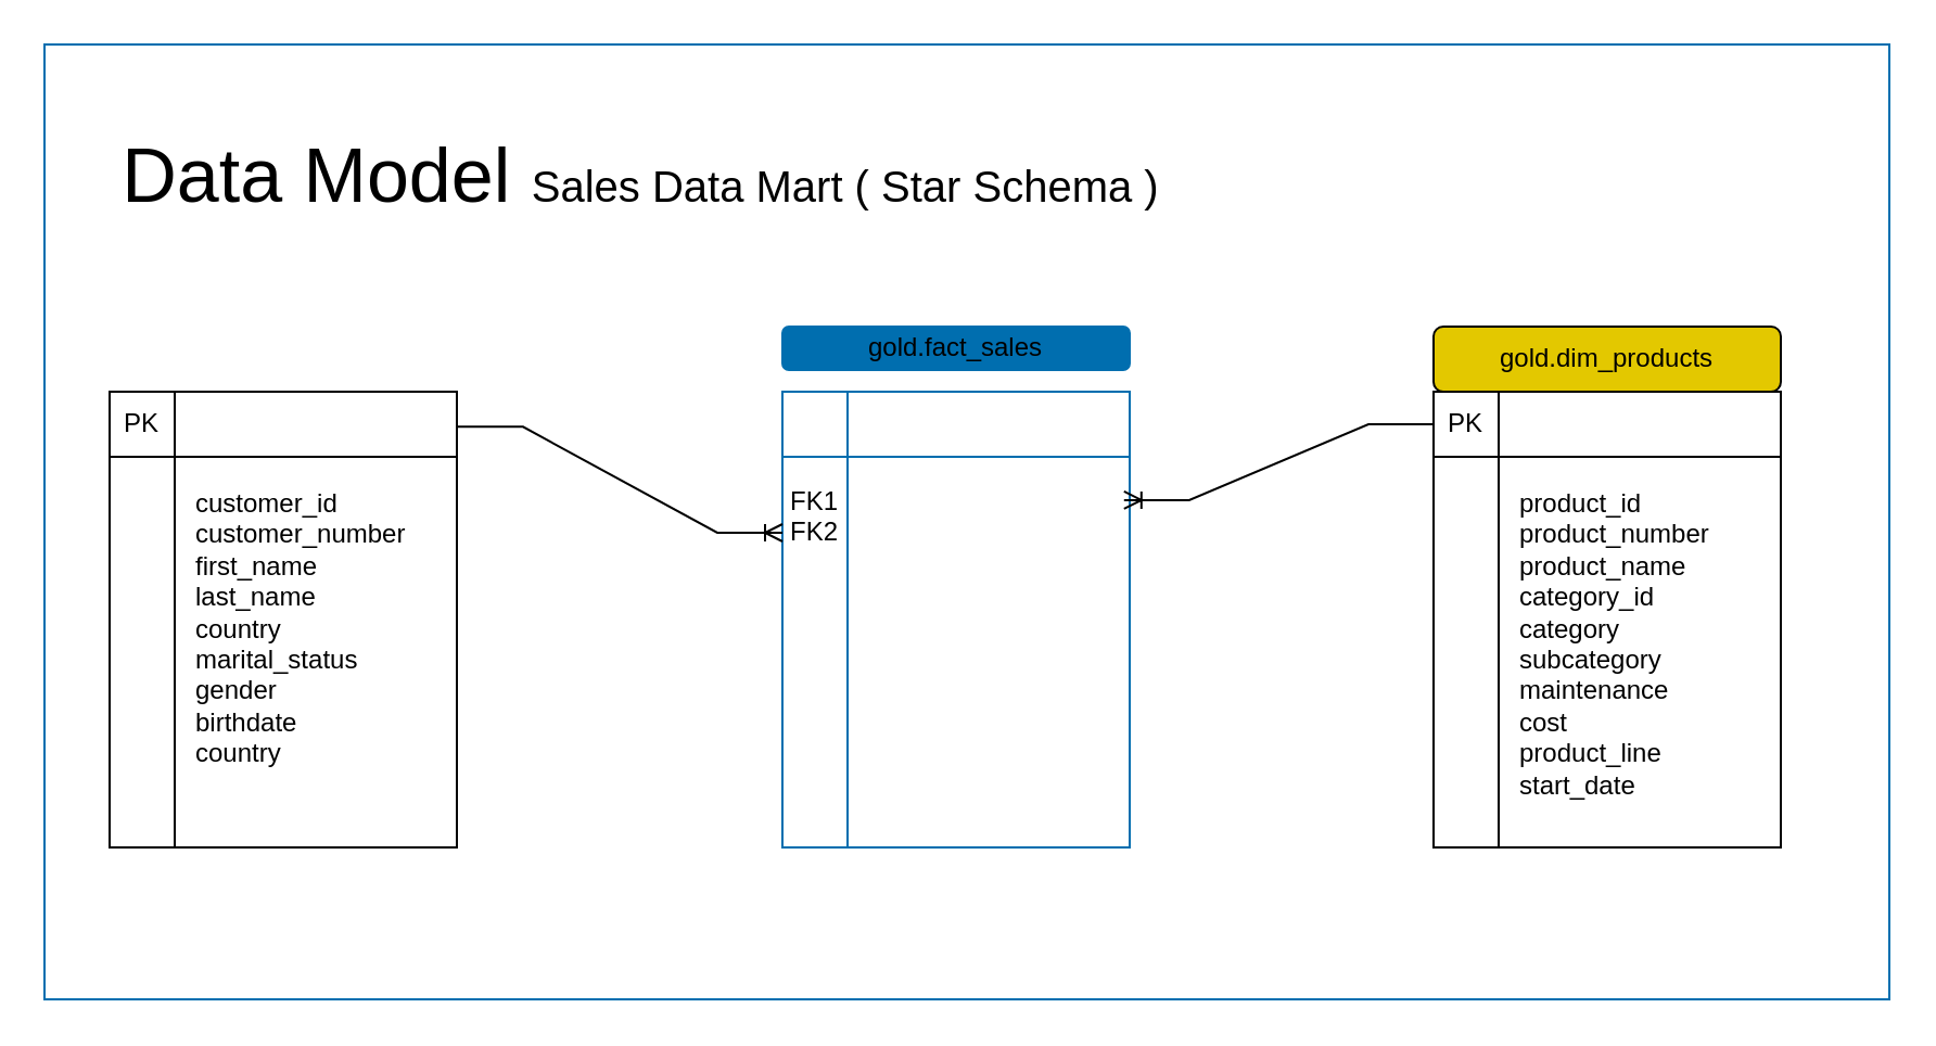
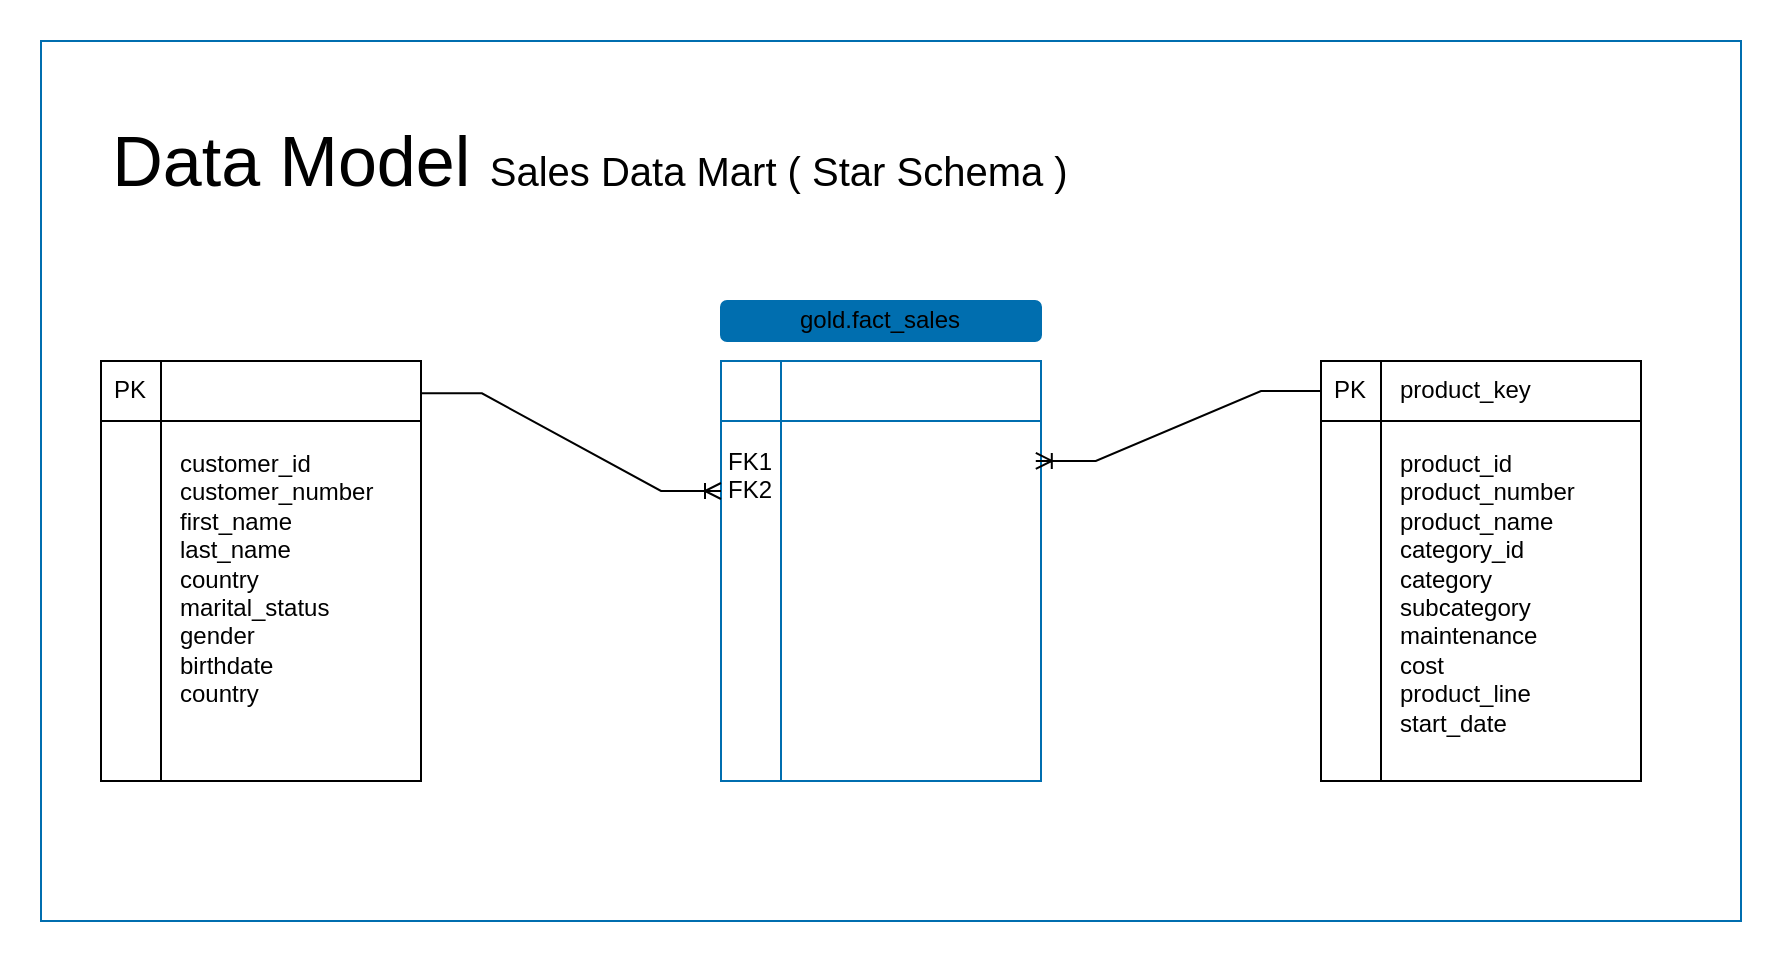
  <mxCell id="0" />
  <mxCell id="1" parent="0" />
  <mxCell id="2" value="" style="rounded=0;whiteSpace=wrap;html=1;strokeColor=light-dark(#006EAF, #7fc7f0);" vertex="1" parent="1"><mxGeometry x="20" y="20" width="850" height="440" as="geometry" /></mxCell>
  <mxCell id="3" value="&lt;font style=&quot;font-size: 35px;&quot;&gt;Data Model &lt;/font&gt;&lt;font style=&quot;font-size: 20px;&quot;&gt;Sales Data Mart ( Star Schema )&lt;/font&gt;" style="rounded=0;whiteSpace=wrap;html=1;strokeColor=none;" vertex="1" parent="1"><mxGeometry x="50" y="50" width="490" height="60" as="geometry" /></mxCell>
  <mxCell id="4" value="" style="shape=internalStorage;whiteSpace=wrap;html=1;backgroundOutline=1;dx=30;dy=30;strokeColor=light-dark(#000000,#EEDD5E);fillColor=default;align=left;" vertex="1" parent="1"><mxGeometry x="50" y="180" width="160" height="210" as="geometry" /></mxCell>
  <mxCell id="5" value="customer_id&lt;div&gt;customer_number&lt;/div&gt;&lt;div&gt;first_name&lt;/div&gt;&lt;div&gt;last_name&lt;/div&gt;&lt;div&gt;country&lt;/div&gt;&lt;div&gt;marital_status&lt;/div&gt;&lt;div&gt;gender&lt;/div&gt;&lt;div&gt;birthdate&lt;/div&gt;&lt;div&gt;country&lt;/div&gt;" style="text;html=1;align=left;verticalAlign=top;whiteSpace=wrap;rounded=0;spacing=10;spacingTop=0;" vertex="1" parent="1"><mxGeometry x="80" y="210" width="130" height="180" as="geometry" /></mxCell>
  <mxCell id="6" value="PK" style="text;html=1;align=center;verticalAlign=middle;whiteSpace=wrap;rounded=0;" vertex="1" parent="1"><mxGeometry x="50" y="180" width="30" height="30" as="geometry" /></mxCell>
  <mxCell id="7" value="&lt;font style=&quot;color: rgb(0, 0, 0);&quot;&gt;gold.fact_sales&lt;/font&gt;" style="rounded=1;whiteSpace=wrap;html=1;fillColor=light-dark(#006EAF,#7FC7F0);fontColor=#ffffff;strokeColor=light-dark(#006EAF,#7FC7F0);" vertex="1" parent="1"><mxGeometry x="360" y="150" width="160" height="20" as="geometry" /></mxCell>
  <mxCell id="8" value="" style="shape=internalStorage;whiteSpace=wrap;html=1;backgroundOutline=1;dx=30;dy=30;strokeColor=light-dark(#006EAF, #7fc7f0);fillColor=none;align=left;fontColor=#ffffff;" vertex="1" parent="1"><mxGeometry x="360" y="180" width="160" height="210" as="geometry" /></mxCell>
  <mxCell id="9" value="product_key&lt;div&gt;customer_key&lt;/div&gt;&lt;div&gt;order_date&lt;/div&gt;&lt;div&gt;shipping_date&lt;/div&gt;&lt;div&gt;due_date&lt;/div&gt;&lt;div&gt;sales_amount&lt;/div&gt;&lt;div&gt;quantity&lt;/div&gt;&lt;div&gt;price&lt;/div&gt;" style="text;html=1;align=left;verticalAlign=top;whiteSpace=wrap;rounded=0;spacing=10;spacingTop=0;fillColor=none;fontColor=#ffffff;strokeColor=light-dark(#006EAF, #7fc7f0);" vertex="1" parent="1"><mxGeometry x="390" y="210" width="130" height="180" as="geometry" /></mxCell>
  <mxCell id="10" value="FK1&lt;div&gt;FK2&lt;br&gt;&lt;div&gt;&lt;br&gt;&lt;/div&gt;&lt;/div&gt;" style="text;html=1;align=center;verticalAlign=middle;whiteSpace=wrap;rounded=0;" vertex="1" parent="1"><mxGeometry x="360" y="230" width="30" height="30" as="geometry" /></mxCell>
- <mxCell id="11" value="&lt;font style=&quot;color: rgb(0, 0, 0);&quot;&gt;gold.dim_products&lt;/font&gt;" style="rounded=1;whiteSpace=wrap;html=1;fillColor=light-dark(#E3C800,#EEDD5D);" vertex="1" parent="1"><mxGeometry x="660" y="150" width="160" height="30" as="geometry" /></mxCell>
  <mxCell id="12" value="" style="shape=internalStorage;whiteSpace=wrap;html=1;backgroundOutline=1;dx=30;dy=30;strokeColor=light-dark(#000000,#EEDD5E);fillColor=default;align=left;" vertex="1" parent="1"><mxGeometry x="660" y="180" width="160" height="210" as="geometry" /></mxCell>
+ <mxCell id="13" value="product_key" style="text;html=1;align=left;verticalAlign=middle;whiteSpace=wrap;rounded=0;spacing=10;" vertex="1" parent="1"><mxGeometry x="690" y="180" width="110" height="30" as="geometry" /></mxCell>
  <mxCell id="14" value="product_id&lt;div&gt;product_number&lt;/div&gt;&lt;div&gt;product_name&lt;/div&gt;&lt;div&gt;category_id&lt;/div&gt;&lt;div&gt;category&lt;/div&gt;&lt;div&gt;subcategory&lt;/div&gt;&lt;div&gt;maintenance&lt;/div&gt;&lt;div&gt;cost&lt;/div&gt;&lt;div&gt;product_line&lt;/div&gt;&lt;div&gt;start_date&lt;/div&gt;" style="text;html=1;align=left;verticalAlign=top;whiteSpace=wrap;rounded=0;spacing=10;spacingTop=0;" vertex="1" parent="1"><mxGeometry x="690" y="210" width="130" height="180" as="geometry" /></mxCell>
  <mxCell id="15" value="PK" style="text;html=1;align=center;verticalAlign=middle;whiteSpace=wrap;rounded=0;" vertex="1" parent="1"><mxGeometry x="660" y="180" width="30" height="30" as="geometry" /></mxCell>
  <mxCell id="16" value="" style="edgeStyle=entityRelationEdgeStyle;fontSize=12;html=1;endArrow=ERoneToMany;rounded=0;exitX=1.003;exitY=0.077;exitDx=0;exitDy=0;exitPerimeter=0;entryX=0;entryY=0.5;entryDx=0;entryDy=0;" edge="1" parent="1" source="4" target="10"><mxGeometry width="100" height="100" relative="1" as="geometry"><mxPoint x="550" y="370" as="sourcePoint" /><mxPoint x="650" y="270" as="targetPoint" /></mxGeometry></mxCell>
  <mxCell id="17" value="" style="edgeStyle=entityRelationEdgeStyle;fontSize=12;html=1;endArrow=ERoneToMany;rounded=0;exitX=0;exitY=0.5;exitDx=0;exitDy=0;entryX=0.98;entryY=0.111;entryDx=0;entryDy=0;entryPerimeter=0;" edge="1" parent="1" source="15" target="9"><mxGeometry width="100" height="100" relative="1" as="geometry"><mxPoint x="550" y="370" as="sourcePoint" /><mxPoint x="650" y="270" as="targetPoint" /></mxGeometry></mxCell>
